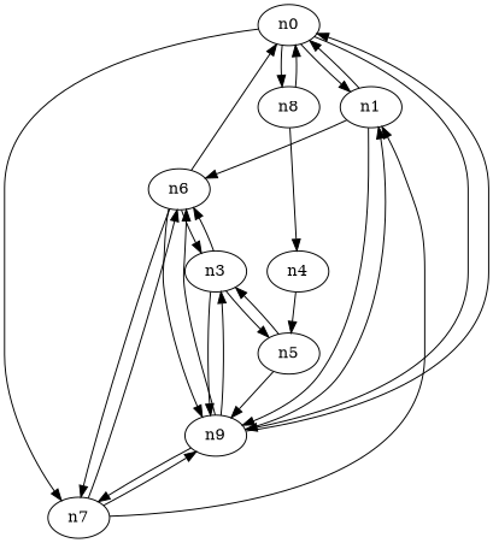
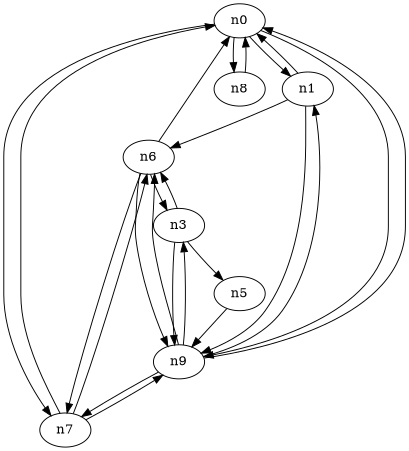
  digraph {
    edge [d=300.0]
    n0 [p="2293.8,583.9"]
    n1 [p="1910.3,1607.5"]
    n7 [p="2913.5,2631.1"]
    n8 [p="2100.5,2481.8"]
    n9 [p="707.5,2134.7"]
    n6 [p="753.9,2503.9"]
-   n4 [p="962.3,2946.7"]
    n3 [p="770.5,2952.7"]
    n5 [p="2882.4,1288.3"]
    n0 -> n1
    n0 -> n7
    n0 -> n8
    n0 -> n9
    n1 -> n0
    n1 -> n9
    n1 -> n6
-   n7 -> n1
+   n7 -> n0
    n7 -> n9
    n7 -> n6
    n8 -> n0
-   n8 -> n4
    n9 -> n0
    n9 -> n1
    n9 -> n7
    n9 -> n6
    n9 -> n3
    n6 -> n0
    n6 -> n7
    n6 -> n9
    n6 -> n3
-   n4 -> n5
    n3 -> n9
    n3 -> n6
    n3 -> n5
    n5 -> n9
-   n5 -> n3
  }
